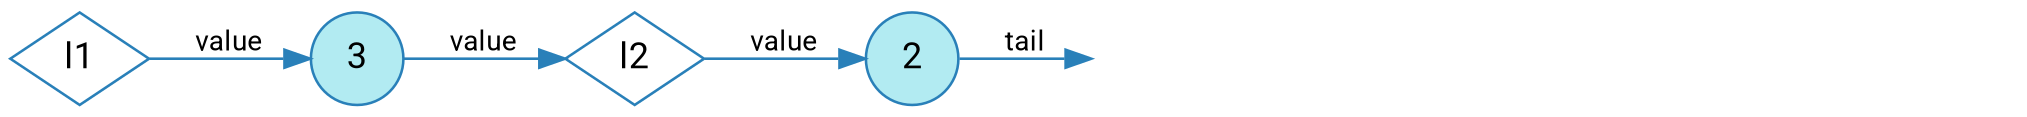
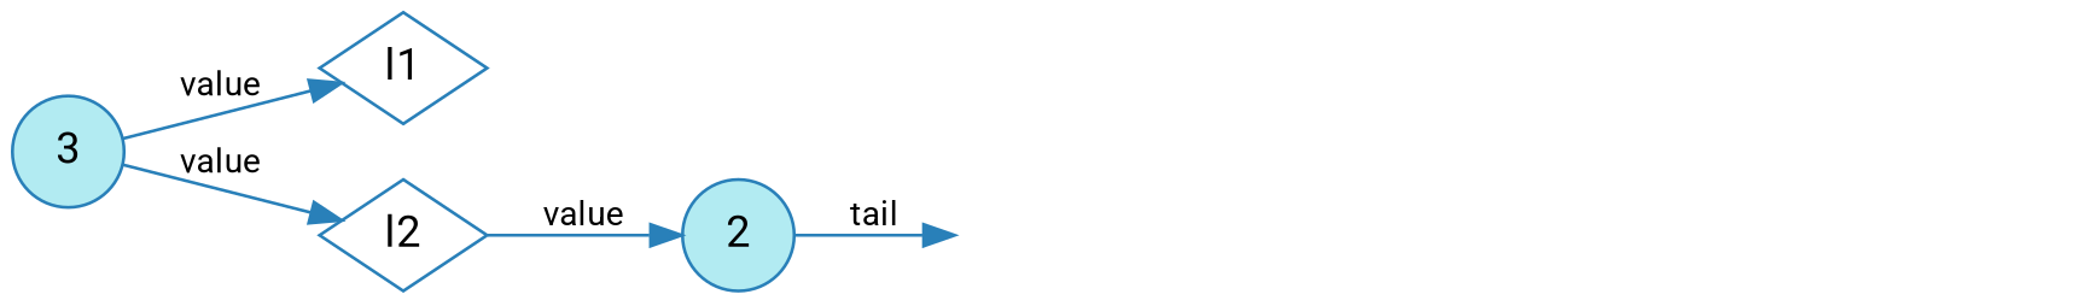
  digraph {
    rankdir=LR
    splines=false
    node [color="#2980B9" fillcolor="#ffffff" fontcolor="#000000" fontname="Segoe UI,Roboto,Helvetica,Arial,sans-serif" shape=circle style=filled]
    edge [color="#2980B9" fontcolor="#000000" fontname="Segoe UI,Roboto,Helvetica,Arial,sans-serif" fontsize=11]
    n1 [fillcolor="#b2ebf2" label=3]
    l1 [shape=diamond]
    l2 [shape=diamond]
    n4 [fillcolor="#b2ebf2" label=2]
    l3 [shape=diamond style=invis]
    n6 [fillcolor="#b2ebf2" label=1 style=invis]
    l4 [shape=diamond style=invis]
    n8 [label="∅" style=invis]
    n1 -> l2 [label=value]
-   l1 -> n1 [label=value]
+   n1 -> l1 [label=value]
    l2 -> n4 [label=value]
    n4 -> l3 [label=tail]
    l3 -> n6 [label=value style=invis]
    n6 -> l4 [label=tail style=invis]
    l4 -> n8 [label=value style=invis]
  }
